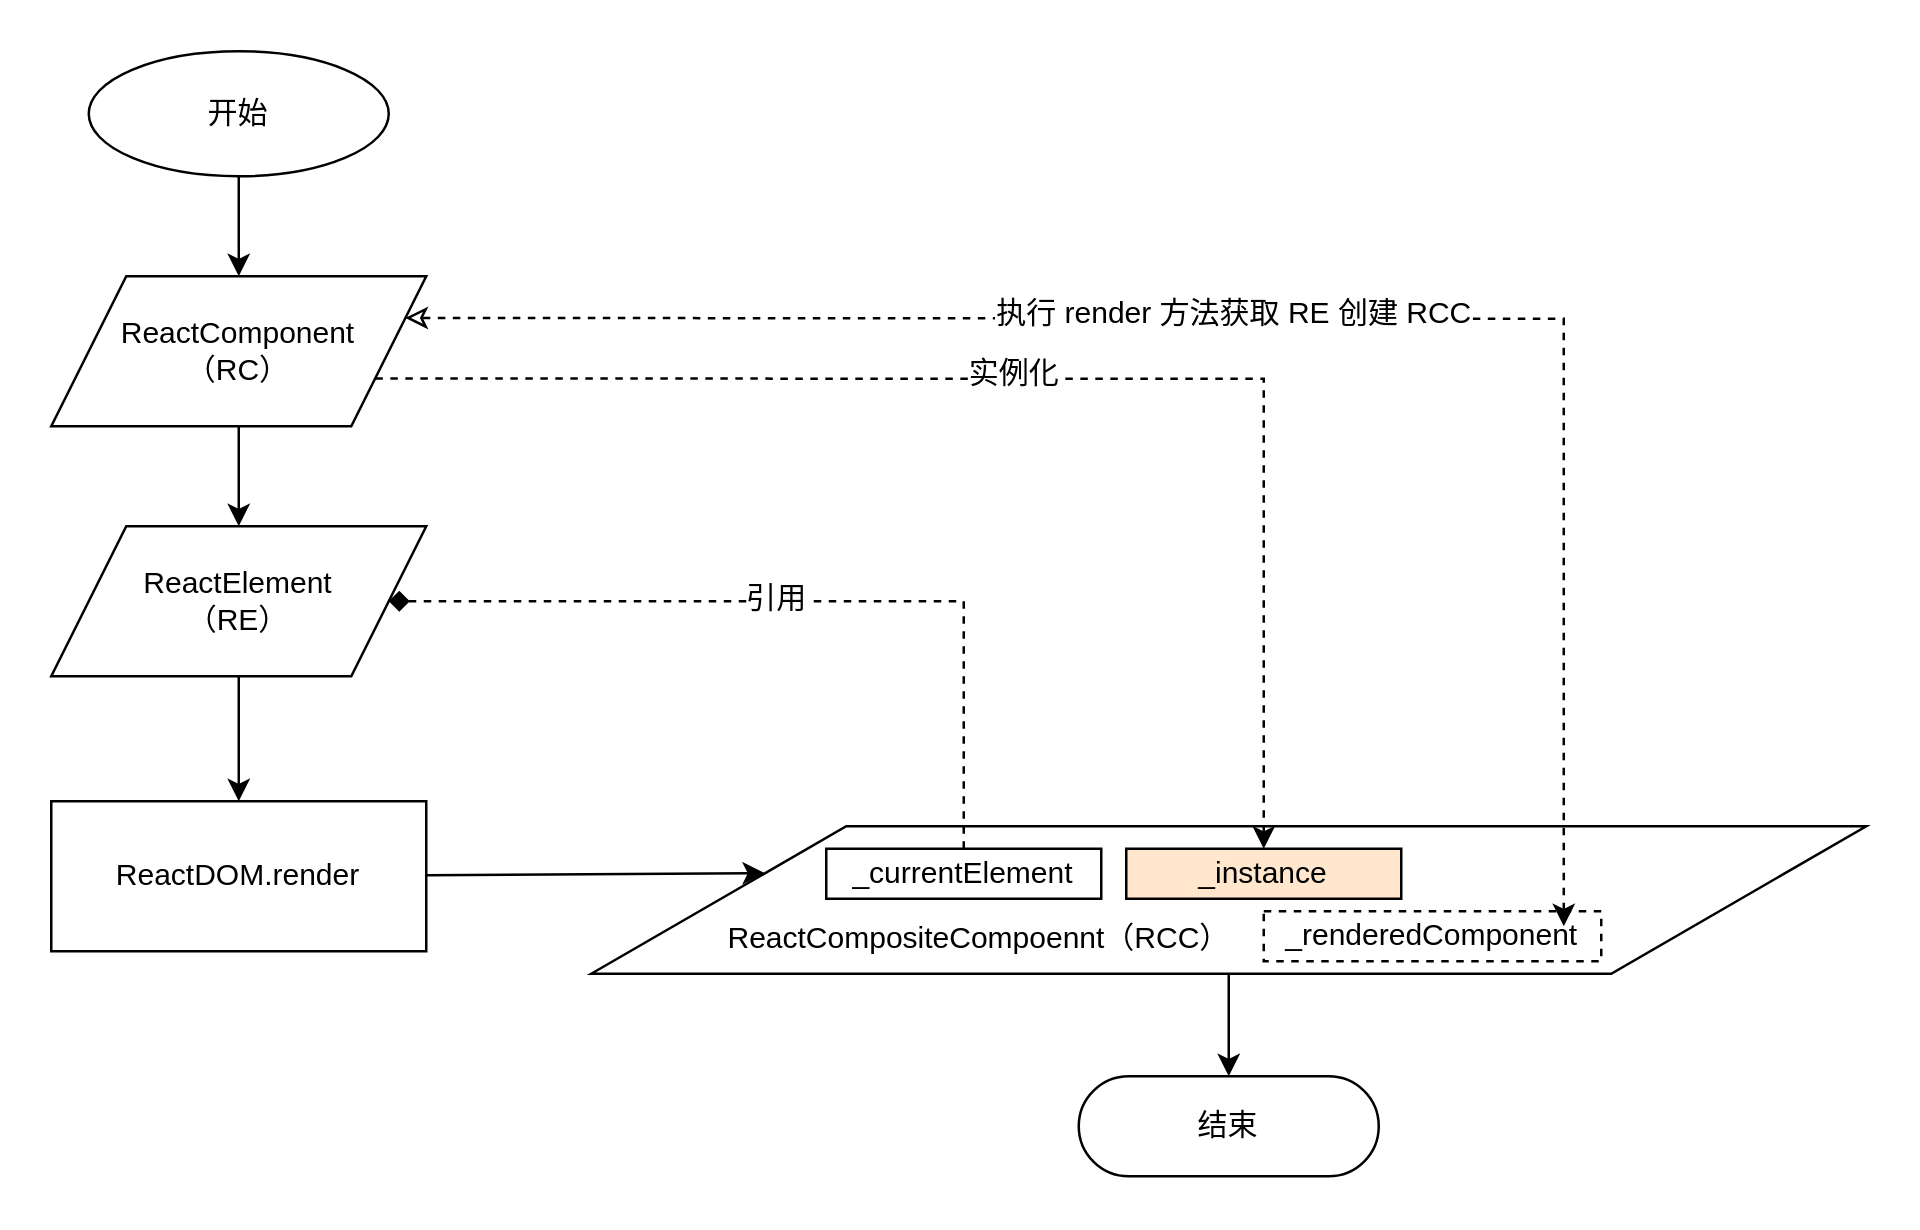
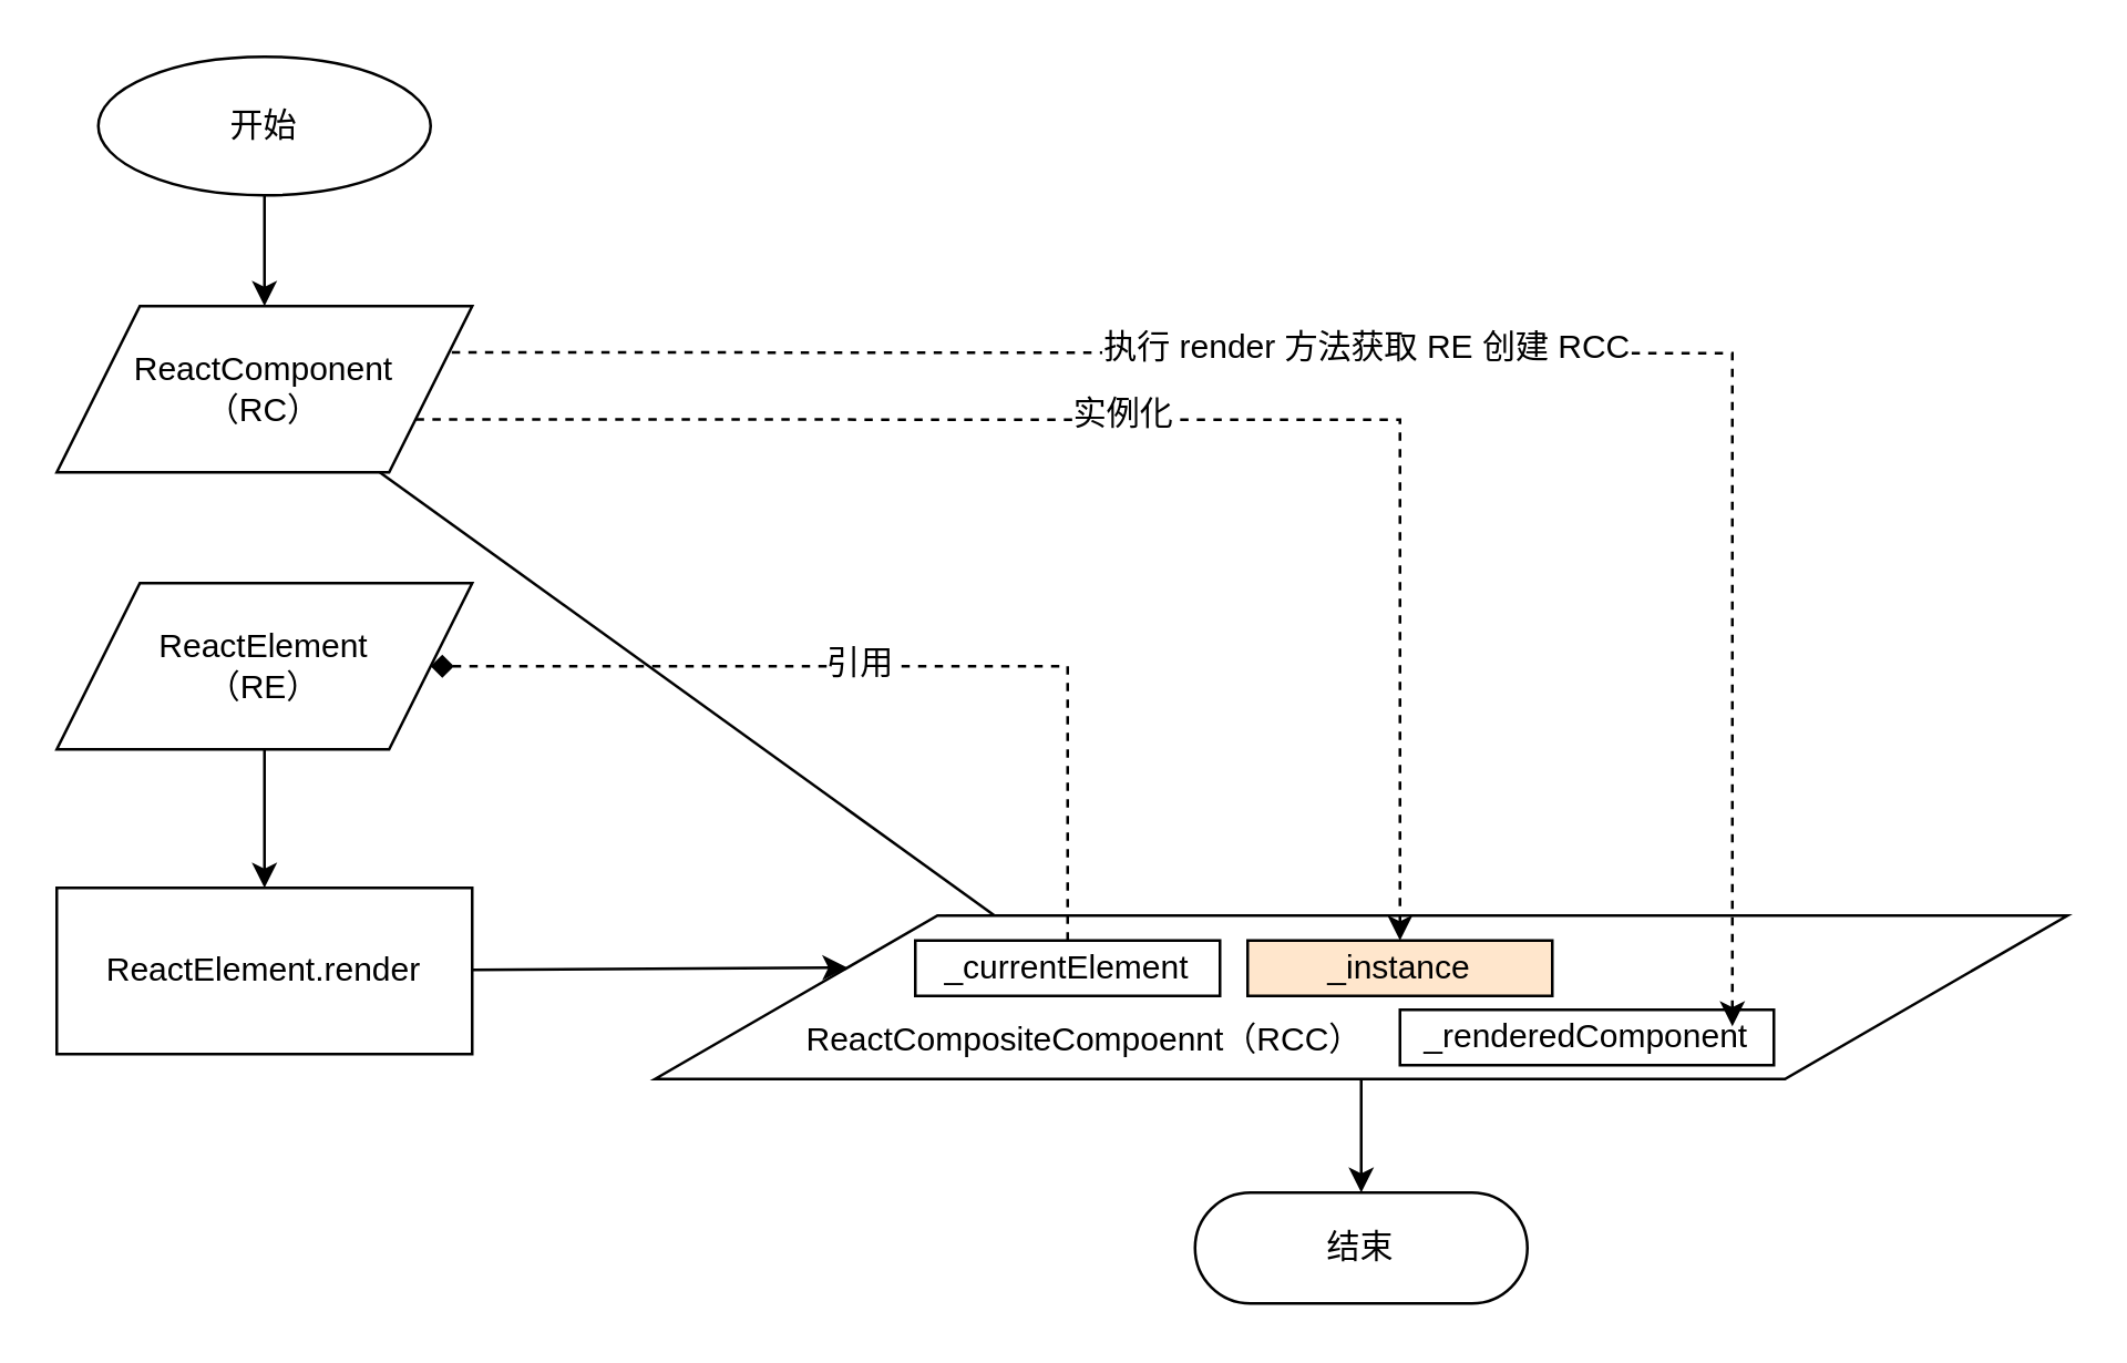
  <mxCell id="0" />
  <mxCell id="1" parent="0" />
- <mxCell id="2" value="ReactDOM.render" style="rounded=0;whiteSpace=wrap;html=1;" vertex="1" parent="1"><mxGeometry x="20" y="320" width="150" height="60" as="geometry" /></mxCell>
+ <mxCell id="2" value="ReactElement.render" style="rounded=0;whiteSpace=wrap;html=1;" vertex="1" parent="1"><mxGeometry x="20" y="320" width="150" height="60" as="geometry" /></mxCell>
  <mxCell id="3" value="ReactComponent&lt;br&gt;（RC）" style="shape=parallelogram;perimeter=parallelogramPerimeter;whiteSpace=wrap;html=1;" vertex="1" parent="1"><mxGeometry x="20" y="110" width="150" height="60" as="geometry" /></mxCell>
  <mxCell id="4" value="ReactElement&lt;br&gt;（RE）" style="shape=parallelogram;perimeter=parallelogramPerimeter;whiteSpace=wrap;html=1;" vertex="1" parent="1"><mxGeometry x="20" y="210" width="150" height="60" as="geometry" /></mxCell>
- <mxCell id="5" value="" style="endArrow=classic;html=1;" edge="1" parent="1" source="3" target="4"><mxGeometry width="50" height="50" relative="1" as="geometry"><mxPoint x="-15" y="240" as="sourcePoint" /><mxPoint x="35" y="190" as="targetPoint" /></mxGeometry></mxCell>
+ <mxCell id="5" value="" style="endArrow=classic;html=1;" edge="1" parent="1" source="3" target="9"><mxGeometry width="50" height="50" relative="1" as="geometry"><mxPoint x="-15" y="240" as="sourcePoint" /><mxPoint x="35" y="190" as="targetPoint" /></mxGeometry></mxCell>
  <mxCell id="6" value="" style="endArrow=classic;html=1;" edge="1" parent="1" source="4" target="2"><mxGeometry width="50" height="50" relative="1" as="geometry"><mxPoint x="20" y="450" as="sourcePoint" /><mxPoint x="70" y="400" as="targetPoint" /></mxGeometry></mxCell>
  <mxCell id="7" value="" style="shape=parallelogram;perimeter=parallelogramPerimeter;whiteSpace=wrap;html=1;" vertex="1" parent="1"><mxGeometry x="236" y="330" width="510" height="59" as="geometry" /></mxCell>
  <mxCell id="8" value="ReactCompositeCompoennt（RCC）" style="text;html=1;" vertex="1" parent="1"><mxGeometry x="288.5" y="360.5" width="199" height="30" as="geometry" /></mxCell>
  <mxCell id="9" value="_currentElement" style="rounded=0;whiteSpace=wrap;html=1;" vertex="1" parent="1"><mxGeometry x="330" y="339" width="110" height="20" as="geometry" /></mxCell>
  <mxCell id="10" value="_instance" style="rounded=0;whiteSpace=wrap;html=1;fillColor=#ffe6cc;" vertex="1" parent="1"><mxGeometry x="450" y="339" width="110" height="20" as="geometry" /></mxCell>
- <mxCell id="11" value="_renderedComponent" style="rounded=0;whiteSpace=wrap;html=1;dashed=1;" vertex="1" parent="1"><mxGeometry x="505" y="364" width="135" height="20" as="geometry" /></mxCell>
+ <mxCell id="11" value="_renderedComponent" style="rounded=0;whiteSpace=wrap;html=1;" vertex="1" parent="1"><mxGeometry x="505" y="364" width="135" height="20" as="geometry" /></mxCell>
  <mxCell id="12" value="" style="endArrow=classic;html=1;entryX=0;entryY=0.25;entryDx=0;entryDy=0;" edge="1" parent="1" source="2" target="7"><mxGeometry width="50" height="50" relative="1" as="geometry"><mxPoint x="20" y="450" as="sourcePoint" /><mxPoint x="70" y="400" as="targetPoint" /></mxGeometry></mxCell>
  <mxCell id="13" value="" style="endArrow=diamond;html=1;exitX=0.5;exitY=0;exitDx=0;exitDy=0;rounded=0;dashed=1;" edge="1" parent="1" source="9" target="4"><mxGeometry width="50" height="50" relative="1" as="geometry"><mxPoint x="260" y="240" as="sourcePoint" /><mxPoint x="310" y="190" as="targetPoint" /><Array as="points"><mxPoint x="385" y="240" /></Array></mxGeometry></mxCell>
  <mxCell id="14" value="引用" style="text;html=1;resizable=0;points=[];align=center;verticalAlign=middle;labelBackgroundColor=#ffffff;" vertex="1" connectable="0" parent="13"><mxGeometry x="0.064" y="-2" relative="1" as="geometry"><mxPoint as="offset" /></mxGeometry></mxCell>
  <mxCell id="15" value="" style="endArrow=none;html=1;rounded=0;dashed=1;entryX=1;entryY=0.75;entryDx=0;entryDy=0;startArrow=classic;startFill=1;endFill=0;exitX=0.5;exitY=0;exitDx=0;exitDy=0;" edge="1" parent="1" source="10" target="3"><mxGeometry width="50" height="50" relative="1" as="geometry"><mxPoint x="550" y="279" as="sourcePoint" /><mxPoint x="320" y="180" as="targetPoint" /><Array as="points"><mxPoint x="505" y="151" /></Array></mxGeometry></mxCell>
  <mxCell id="16" value="实例化" style="text;html=1;resizable=0;points=[];align=center;verticalAlign=middle;labelBackgroundColor=#ffffff;" vertex="1" connectable="0" parent="15"><mxGeometry x="0.064" y="-2" relative="1" as="geometry"><mxPoint as="offset" /></mxGeometry></mxCell>
- <mxCell id="17" value="" style="endArrow=classic;html=1;rounded=0;dashed=1;entryX=1;entryY=0.25;entryDx=0;entryDy=0;startArrow=classic;startFill=1;endFill=0;exitX=0.889;exitY=0.3;exitDx=0;exitDy=0;exitPerimeter=0;" edge="1" parent="1" source="11" target="3"><mxGeometry width="50" height="50" relative="1" as="geometry"><mxPoint x="625" y="360" as="sourcePoint" /><mxPoint x="275" y="140.5" as="targetPoint" /><Array as="points"><mxPoint x="625" y="127" /></Array></mxGeometry></mxCell>
+ <mxCell id="17" value="" style="endArrow=none;html=1;rounded=0;dashed=1;entryX=1;entryY=0.25;entryDx=0;entryDy=0;startArrow=classic;startFill=1;endFill=0;exitX=0.889;exitY=0.3;exitDx=0;exitDy=0;exitPerimeter=0;" edge="1" parent="1" source="11" target="3"><mxGeometry width="50" height="50" relative="1" as="geometry"><mxPoint x="625" y="360" as="sourcePoint" /><mxPoint x="275" y="140.5" as="targetPoint" /><Array as="points"><mxPoint x="625" y="127" /></Array></mxGeometry></mxCell>
  <mxCell id="18" value="执行 render 方法获取 RE 创建 RCC" style="text;html=1;resizable=0;points=[];align=center;verticalAlign=middle;labelBackgroundColor=#ffffff;" vertex="1" connectable="0" parent="17"><mxGeometry x="0.064" y="-2" relative="1" as="geometry"><mxPoint as="offset" /></mxGeometry></mxCell>
  <mxCell id="19" value="开始" style="ellipse;whiteSpace=wrap;html=1;" vertex="1" parent="1"><mxGeometry x="35" y="20" width="120" height="50" as="geometry" /></mxCell>
  <mxCell id="20" value="" style="endArrow=classic;html=1;entryX=0.5;entryY=0;entryDx=0;entryDy=0;exitX=0.5;exitY=1;exitDx=0;exitDy=0;" edge="1" parent="1" source="19" target="3"><mxGeometry width="50" height="50" relative="1" as="geometry"><mxPoint x="18" y="460" as="sourcePoint" /><mxPoint x="68" y="410" as="targetPoint" /></mxGeometry></mxCell>
  <mxCell id="21" value="结束" style="rounded=1;whiteSpace=wrap;html=1;arcSize=50;" vertex="1" parent="1"><mxGeometry x="431" y="430" width="120" height="40" as="geometry" /></mxCell>
  <mxCell id="22" value="" style="endArrow=classic;html=1;exitX=0.5;exitY=1;exitDx=0;exitDy=0;" edge="1" parent="1" source="7" target="21"><mxGeometry width="50" height="50" relative="1" as="geometry"><mxPoint x="408" y="400" as="sourcePoint" /><mxPoint x="68" y="490" as="targetPoint" /></mxGeometry></mxCell>
